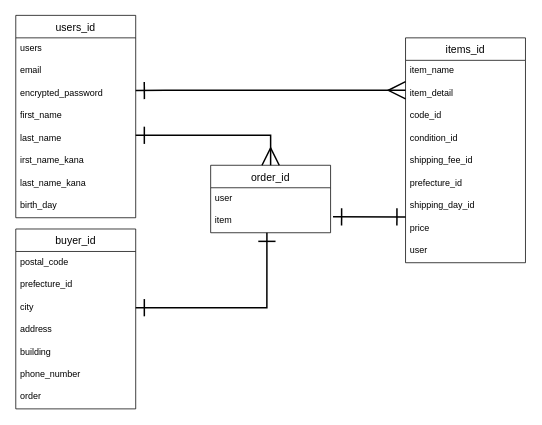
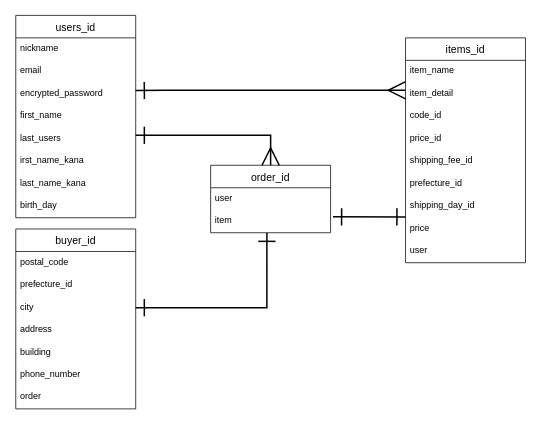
  <mxCell id="0" />
  <mxCell id="1" parent="0" />
  <mxCell id="2" value="users_id" style="swimlane;fontStyle=0;childLayout=stackLayout;horizontal=1;startSize=30;horizontalStack=0;resizeParent=1;resizeParentMax=0;resizeLast=0;collapsible=1;marginBottom=0;align=center;fontSize=14;fillColor=none;" parent="1" vertex="1"><mxGeometry x="20" y="20" width="160" height="270" as="geometry" /></mxCell>
- <mxCell id="3" value="users  " style="text;spacingLeft=4;spacingRight=4;overflow=hidden;rotatable=0;points=[[0,0.5],[1,0.5]];portConstraint=eastwest;fontSize=12;fillColor=none;" parent="2" vertex="1"><mxGeometry y="30" width="160" height="30" as="geometry" /></mxCell>
+ <mxCell id="3" value="nickname  " style="text;spacingLeft=4;spacingRight=4;overflow=hidden;rotatable=0;points=[[0,0.5],[1,0.5]];portConstraint=eastwest;fontSize=12;fillColor=none;" parent="2" vertex="1"><mxGeometry y="30" width="160" height="30" as="geometry" /></mxCell>
  <mxCell id="4" value="email" style="text;spacingLeft=4;spacingRight=4;overflow=hidden;rotatable=0;points=[[0,0.5],[1,0.5]];portConstraint=eastwest;fontSize=12;fillColor=none;" parent="2" vertex="1"><mxGeometry y="60" width="160" height="30" as="geometry" /></mxCell>
  <mxCell id="5" value="encrypted_password" style="text;spacingLeft=4;spacingRight=4;overflow=hidden;rotatable=0;points=[[0,0.5],[1,0.5]];portConstraint=eastwest;fontSize=12;fillColor=none;" parent="2" vertex="1"><mxGeometry y="90" width="160" height="30" as="geometry" /></mxCell>
  <mxCell id="6" value="first_name" style="text;spacingLeft=4;spacingRight=4;overflow=hidden;rotatable=0;points=[[0,0.5],[1,0.5]];portConstraint=eastwest;fontSize=12;fillColor=none;" parent="2" vertex="1"><mxGeometry y="120" width="160" height="30" as="geometry" /></mxCell>
- <mxCell id="7" value="last_name" style="text;spacingLeft=4;spacingRight=4;overflow=hidden;rotatable=0;points=[[0,0.5],[1,0.5]];portConstraint=eastwest;fontSize=12;fillColor=none;" parent="2" vertex="1"><mxGeometry y="150" width="160" height="30" as="geometry" /></mxCell>
+ <mxCell id="7" value="last_users" style="text;spacingLeft=4;spacingRight=4;overflow=hidden;rotatable=0;points=[[0,0.5],[1,0.5]];portConstraint=eastwest;fontSize=12;fillColor=none;" parent="2" vertex="1"><mxGeometry y="150" width="160" height="30" as="geometry" /></mxCell>
  <mxCell id="8" value="irst_name_kana" style="text;spacingLeft=4;spacingRight=4;overflow=hidden;rotatable=0;points=[[0,0.5],[1,0.5]];portConstraint=eastwest;fontSize=12;fillColor=none;" parent="2" vertex="1"><mxGeometry y="180" width="160" height="30" as="geometry" /></mxCell>
  <mxCell id="9" value="last_name_kana" style="text;spacingLeft=4;spacingRight=4;overflow=hidden;rotatable=0;points=[[0,0.5],[1,0.5]];portConstraint=eastwest;fontSize=12;fillColor=none;" parent="2" vertex="1"><mxGeometry y="210" width="160" height="30" as="geometry" /></mxCell>
  <mxCell id="10" value="birth_day" style="text;spacingLeft=4;spacingRight=4;overflow=hidden;rotatable=0;points=[[0,0.5],[1,0.5]];portConstraint=eastwest;fontSize=12;fillColor=none;" parent="2" vertex="1"><mxGeometry y="240" width="160" height="30" as="geometry" /></mxCell>
  <mxCell id="11" value="items_id" style="swimlane;fontStyle=0;childLayout=stackLayout;horizontal=1;startSize=30;horizontalStack=0;resizeParent=1;resizeParentMax=0;resizeLast=0;collapsible=1;marginBottom=0;align=center;fontSize=14;fillColor=none;" parent="1" vertex="1"><mxGeometry x="540" y="50" width="160" height="300" as="geometry" /></mxCell>
  <mxCell id="12" value="item_name" style="text;spacingLeft=4;spacingRight=4;overflow=hidden;rotatable=0;points=[[0,0.5],[1,0.5]];portConstraint=eastwest;fontSize=12;fillColor=none;" parent="11" vertex="1"><mxGeometry y="30" width="160" height="30" as="geometry" /></mxCell>
  <mxCell id="13" value="item_detail" style="text;spacingLeft=4;spacingRight=4;overflow=hidden;rotatable=0;points=[[0,0.5],[1,0.5]];portConstraint=eastwest;fontSize=12;fillColor=none;" parent="11" vertex="1"><mxGeometry y="60" width="160" height="30" as="geometry" /></mxCell>
  <mxCell id="14" value="code_id" style="text;spacingLeft=4;spacingRight=4;overflow=hidden;rotatable=0;points=[[0,0.5],[1,0.5]];portConstraint=eastwest;fontSize=12;fillColor=none;" parent="11" vertex="1"><mxGeometry y="90" width="160" height="30" as="geometry" /></mxCell>
- <mxCell id="15" value="condition_id" style="text;spacingLeft=4;spacingRight=4;overflow=hidden;rotatable=0;points=[[0,0.5],[1,0.5]];portConstraint=eastwest;fontSize=12;fillColor=none;" parent="11" vertex="1"><mxGeometry y="120" width="160" height="30" as="geometry" /></mxCell>
+ <mxCell id="15" value="price_id" style="text;spacingLeft=4;spacingRight=4;overflow=hidden;rotatable=0;points=[[0,0.5],[1,0.5]];portConstraint=eastwest;fontSize=12;fillColor=none;" parent="11" vertex="1"><mxGeometry y="120" width="160" height="30" as="geometry" /></mxCell>
  <mxCell id="16" value="shipping_fee_id" style="text;spacingLeft=4;spacingRight=4;overflow=hidden;rotatable=0;points=[[0,0.5],[1,0.5]];portConstraint=eastwest;fontSize=12;fillColor=none;" parent="11" vertex="1"><mxGeometry y="150" width="160" height="30" as="geometry" /></mxCell>
  <mxCell id="17" value="prefecture_id" style="text;spacingLeft=4;spacingRight=4;overflow=hidden;rotatable=0;points=[[0,0.5],[1,0.5]];portConstraint=eastwest;fontSize=12;fillColor=none;" parent="11" vertex="1"><mxGeometry y="180" width="160" height="30" as="geometry" /></mxCell>
  <mxCell id="18" value="shipping_day_id" style="text;spacingLeft=4;spacingRight=4;overflow=hidden;rotatable=0;points=[[0,0.5],[1,0.5]];portConstraint=eastwest;fontSize=12;fillColor=none;" parent="11" vertex="1"><mxGeometry y="210" width="160" height="30" as="geometry" /></mxCell>
  <mxCell id="19" value="price" style="text;spacingLeft=4;spacingRight=4;overflow=hidden;rotatable=0;points=[[0,0.5],[1,0.5]];portConstraint=eastwest;fontSize=12;fillColor=none;" parent="11" vertex="1"><mxGeometry y="240" width="160" height="30" as="geometry" /></mxCell>
  <mxCell id="20" value="user" style="text;spacingLeft=4;spacingRight=4;overflow=hidden;rotatable=0;points=[[0,0.5],[1,0.5]];portConstraint=eastwest;fontSize=12;fillColor=none;" parent="11" vertex="1"><mxGeometry y="270" width="160" height="30" as="geometry" /></mxCell>
  <mxCell id="21" value="order_id" style="swimlane;fontStyle=0;childLayout=stackLayout;horizontal=1;startSize=30;horizontalStack=0;resizeParent=1;resizeParentMax=0;resizeLast=0;collapsible=1;marginBottom=0;align=center;fontSize=14;fillColor=none;" parent="1" vertex="1"><mxGeometry x="280" y="220" width="160" height="90" as="geometry" /></mxCell>
  <mxCell id="22" value="user" style="text;spacingLeft=4;spacingRight=4;overflow=hidden;rotatable=0;points=[[0,0.5],[1,0.5]];portConstraint=eastwest;fontSize=12;fillColor=none;" parent="21" vertex="1"><mxGeometry y="30" width="160" height="30" as="geometry" /></mxCell>
  <mxCell id="23" value="item" style="text;spacingLeft=4;spacingRight=4;overflow=hidden;rotatable=0;points=[[0,0.5],[1,0.5]];portConstraint=eastwest;fontSize=12;fillColor=none;" parent="21" vertex="1"><mxGeometry y="60" width="160" height="30" as="geometry" /></mxCell>
  <mxCell id="24" value="buyer_id" style="swimlane;fontStyle=0;childLayout=stackLayout;horizontal=1;startSize=30;horizontalStack=0;resizeParent=1;resizeParentMax=0;resizeLast=0;collapsible=1;marginBottom=0;align=center;fontSize=14;fillColor=none;" parent="1" vertex="1"><mxGeometry x="20" y="305" width="160" height="240" as="geometry" /></mxCell>
  <mxCell id="25" value="postal_code" style="text;spacingLeft=4;spacingRight=4;overflow=hidden;rotatable=0;points=[[0,0.5],[1,0.5]];portConstraint=eastwest;fontSize=12;fillColor=none;" parent="24" vertex="1"><mxGeometry y="30" width="160" height="30" as="geometry" /></mxCell>
  <mxCell id="26" value="prefecture_id" style="text;spacingLeft=4;spacingRight=4;overflow=hidden;rotatable=0;points=[[0,0.5],[1,0.5]];portConstraint=eastwest;fontSize=12;fillColor=none;" parent="24" vertex="1"><mxGeometry y="60" width="160" height="30" as="geometry" /></mxCell>
  <mxCell id="27" value="city" style="text;spacingLeft=4;spacingRight=4;overflow=hidden;rotatable=0;points=[[0,0.5],[1,0.5]];portConstraint=eastwest;fontSize=12;fillColor=none;" parent="24" vertex="1"><mxGeometry y="90" width="160" height="30" as="geometry" /></mxCell>
  <mxCell id="28" value="address" style="text;spacingLeft=4;spacingRight=4;overflow=hidden;rotatable=0;points=[[0,0.5],[1,0.5]];portConstraint=eastwest;fontSize=12;fillColor=none;" parent="24" vertex="1"><mxGeometry y="120" width="160" height="30" as="geometry" /></mxCell>
  <mxCell id="29" value="building" style="text;spacingLeft=4;spacingRight=4;overflow=hidden;rotatable=0;points=[[0,0.5],[1,0.5]];portConstraint=eastwest;fontSize=12;fillColor=none;" parent="24" vertex="1"><mxGeometry y="150" width="160" height="30" as="geometry" /></mxCell>
  <mxCell id="30" value="phone_number" style="text;spacingLeft=4;spacingRight=4;overflow=hidden;rotatable=0;points=[[0,0.5],[1,0.5]];portConstraint=eastwest;fontSize=12;fillColor=none;" parent="24" vertex="1"><mxGeometry y="180" width="160" height="30" as="geometry" /></mxCell>
  <mxCell id="31" value="order" style="text;spacingLeft=4;spacingRight=4;overflow=hidden;rotatable=0;points=[[0,0.5],[1,0.5]];portConstraint=eastwest;fontSize=12;fillColor=none;" parent="24" vertex="1"><mxGeometry y="210" width="160" height="30" as="geometry" /></mxCell>
  <mxCell id="32" style="edgeStyle=none;html=1;startArrow=ERone;startFill=0;rounded=0;strokeWidth=2;endArrow=ERone;endFill=0;targetPerimeterSpacing=0;sourcePerimeterSpacing=0;endSize=20;startSize=20;exitX=1.02;exitY=0.289;exitDx=0;exitDy=0;exitPerimeter=0;fillColor=none;" parent="1" source="23" edge="1"><mxGeometry relative="1" as="geometry"><mxPoint x="440" y="305" as="sourcePoint" /><mxPoint x="540" y="289" as="targetPoint" /><Array as="points" /></mxGeometry></mxCell>
  <mxCell id="33" style="edgeStyle=none;html=1;startArrow=ERone;startFill=0;rounded=0;strokeWidth=2;endArrow=ERone;endFill=0;targetPerimeterSpacing=0;sourcePerimeterSpacing=0;endSize=20;startSize=20;entryX=0.469;entryY=1;entryDx=0;entryDy=0;entryPerimeter=0;fillColor=none;" parent="1" target="23" edge="1"><mxGeometry relative="1" as="geometry"><mxPoint x="180" y="410" as="sourcePoint" /><mxPoint x="355.04" y="343" as="targetPoint" /><Array as="points"><mxPoint x="355" y="410" /></Array></mxGeometry></mxCell>
  <mxCell id="34" style="edgeStyle=none;html=1;startArrow=ERone;startFill=0;rounded=0;strokeWidth=2;endArrow=ERmany;endFill=0;targetPerimeterSpacing=0;sourcePerimeterSpacing=0;endSize=20;startSize=20;fillColor=none;" parent="1" edge="1"><mxGeometry relative="1" as="geometry"><mxPoint x="180" y="120.333" as="sourcePoint" /><mxPoint x="540" y="120" as="targetPoint" /><Array as="points"><mxPoint x="220" y="120" /><mxPoint x="320" y="120" /><mxPoint x="350" y="120" /><mxPoint x="460" y="120" /><mxPoint x="500" y="120" /></Array></mxGeometry></mxCell>
  <mxCell id="35" style="edgeStyle=none;html=1;startArrow=ERone;startFill=0;rounded=0;strokeWidth=2;endArrow=ERmany;endFill=0;targetPerimeterSpacing=0;sourcePerimeterSpacing=0;endSize=20;startSize=20;entryX=0.5;entryY=0;entryDx=0;entryDy=0;fillColor=none;" parent="1" target="21" edge="1"><mxGeometry relative="1" as="geometry"><mxPoint x="180" y="180" as="sourcePoint" /><mxPoint x="280" y="180" as="targetPoint" /><Array as="points"><mxPoint x="360" y="180" /></Array></mxGeometry></mxCell>
